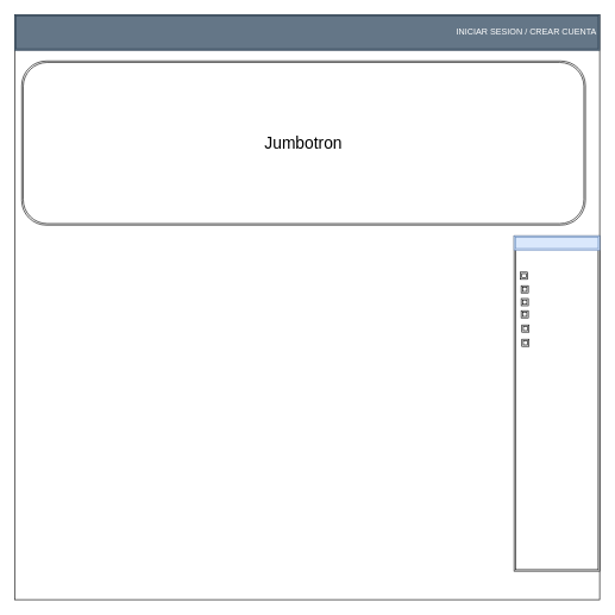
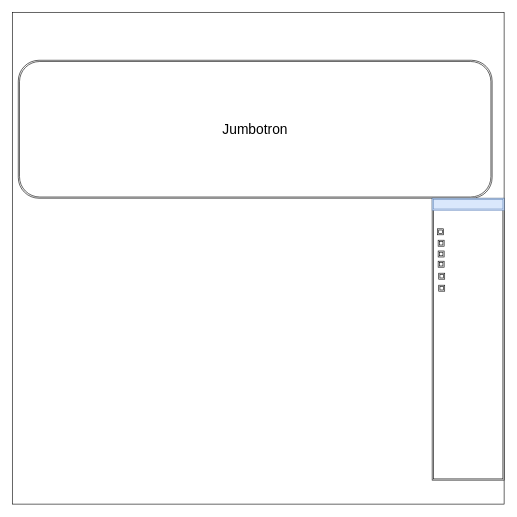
  <mxCell id="0" />
  <mxCell id="1" parent="0" />
  <mxCell id="2" value="" style="whiteSpace=wrap;html=1;aspect=fixed;" parent="1" vertex="1"><mxGeometry y="20" width="820" height="820" as="geometry" x="20" /></mxCell>
- <mxCell id="3" value="INICIAR SESION / CREAR CUENTA" style="shape=ext;double=1;rounded=0;whiteSpace=wrap;html=1;align=right;fillColor=#647687;strokeColor=#314354;fontColor=#ffffff;" parent="1" vertex="1"><mxGeometry y="20" width="820" height="50" as="geometry" x="20" /></mxCell>
- <mxCell id="4" value="&lt;span style=&quot;font-size: 23px&quot;&gt;Jumbotron&lt;/span&gt;" style="shape=ext;double=1;rounded=1;whiteSpace=wrap;html=1;" parent="1" vertex="1"><mxGeometry x="30" y="85" width="790" height="230" as="geometry" /></mxCell>
+ <mxCell id="4" value="&lt;span style=&quot;font-size: 23px&quot;&gt;Jumbotron&lt;/span&gt;" style="shape=ext;double=1;rounded=1;whiteSpace=wrap;html=1;" parent="1" vertex="1"><mxGeometry x="30" y="100" width="790" height="230" as="geometry" /></mxCell>
  <mxCell id="5" value="" style="shape=ext;double=1;rounded=0;whiteSpace=wrap;html=1;strokeColor=#000000;" parent="1" vertex="1"><mxGeometry x="720" y="330" width="120" height="470" as="geometry" /></mxCell>
  <mxCell id="6" value="" style="shape=ext;double=1;rounded=0;whiteSpace=wrap;html=1;strokeColor=#6c8ebf;fillColor=#dae8fc;" parent="1" vertex="1"><mxGeometry x="720" y="330" width="120" height="20" as="geometry" /></mxCell>
  <mxCell id="7" value="" style="shape=ext;double=1;whiteSpace=wrap;html=1;aspect=fixed;strokeColor=#000000;fillColor=#ffffff;" parent="1" vertex="1"><mxGeometry x="729" y="381" width="10" height="10" as="geometry" /></mxCell>
  <mxCell id="8" value="" style="shape=ext;double=1;whiteSpace=wrap;html=1;aspect=fixed;strokeColor=#000000;fillColor=#FFFFFF;" parent="1" vertex="1"><mxGeometry x="730" y="400" width="10" height="10" as="geometry" /></mxCell>
  <mxCell id="9" value="" style="shape=ext;double=1;whiteSpace=wrap;html=1;aspect=fixed;strokeColor=#000000;fillColor=#FFFFFF;" parent="1" vertex="1"><mxGeometry x="730" y="418" width="10" height="10" as="geometry" /></mxCell>
  <mxCell id="10" value="" style="shape=ext;double=1;whiteSpace=wrap;html=1;aspect=fixed;strokeColor=#000000;fillColor=#FFFFFF;" parent="1" vertex="1"><mxGeometry x="731" y="455" width="10" height="10" as="geometry" /></mxCell>
  <mxCell id="11" value="" style="shape=ext;double=1;whiteSpace=wrap;html=1;aspect=fixed;strokeColor=#000000;fillColor=#FFFFFF;" parent="1" vertex="1"><mxGeometry x="730" y="435" width="10" height="10" as="geometry" /></mxCell>
  <mxCell id="12" value="" style="shape=ext;double=1;whiteSpace=wrap;html=1;aspect=fixed;strokeColor=#000000;fillColor=#ffffff;" parent="1" vertex="1"><mxGeometry x="731" y="475" width="10" height="10" as="geometry" /></mxCell>
